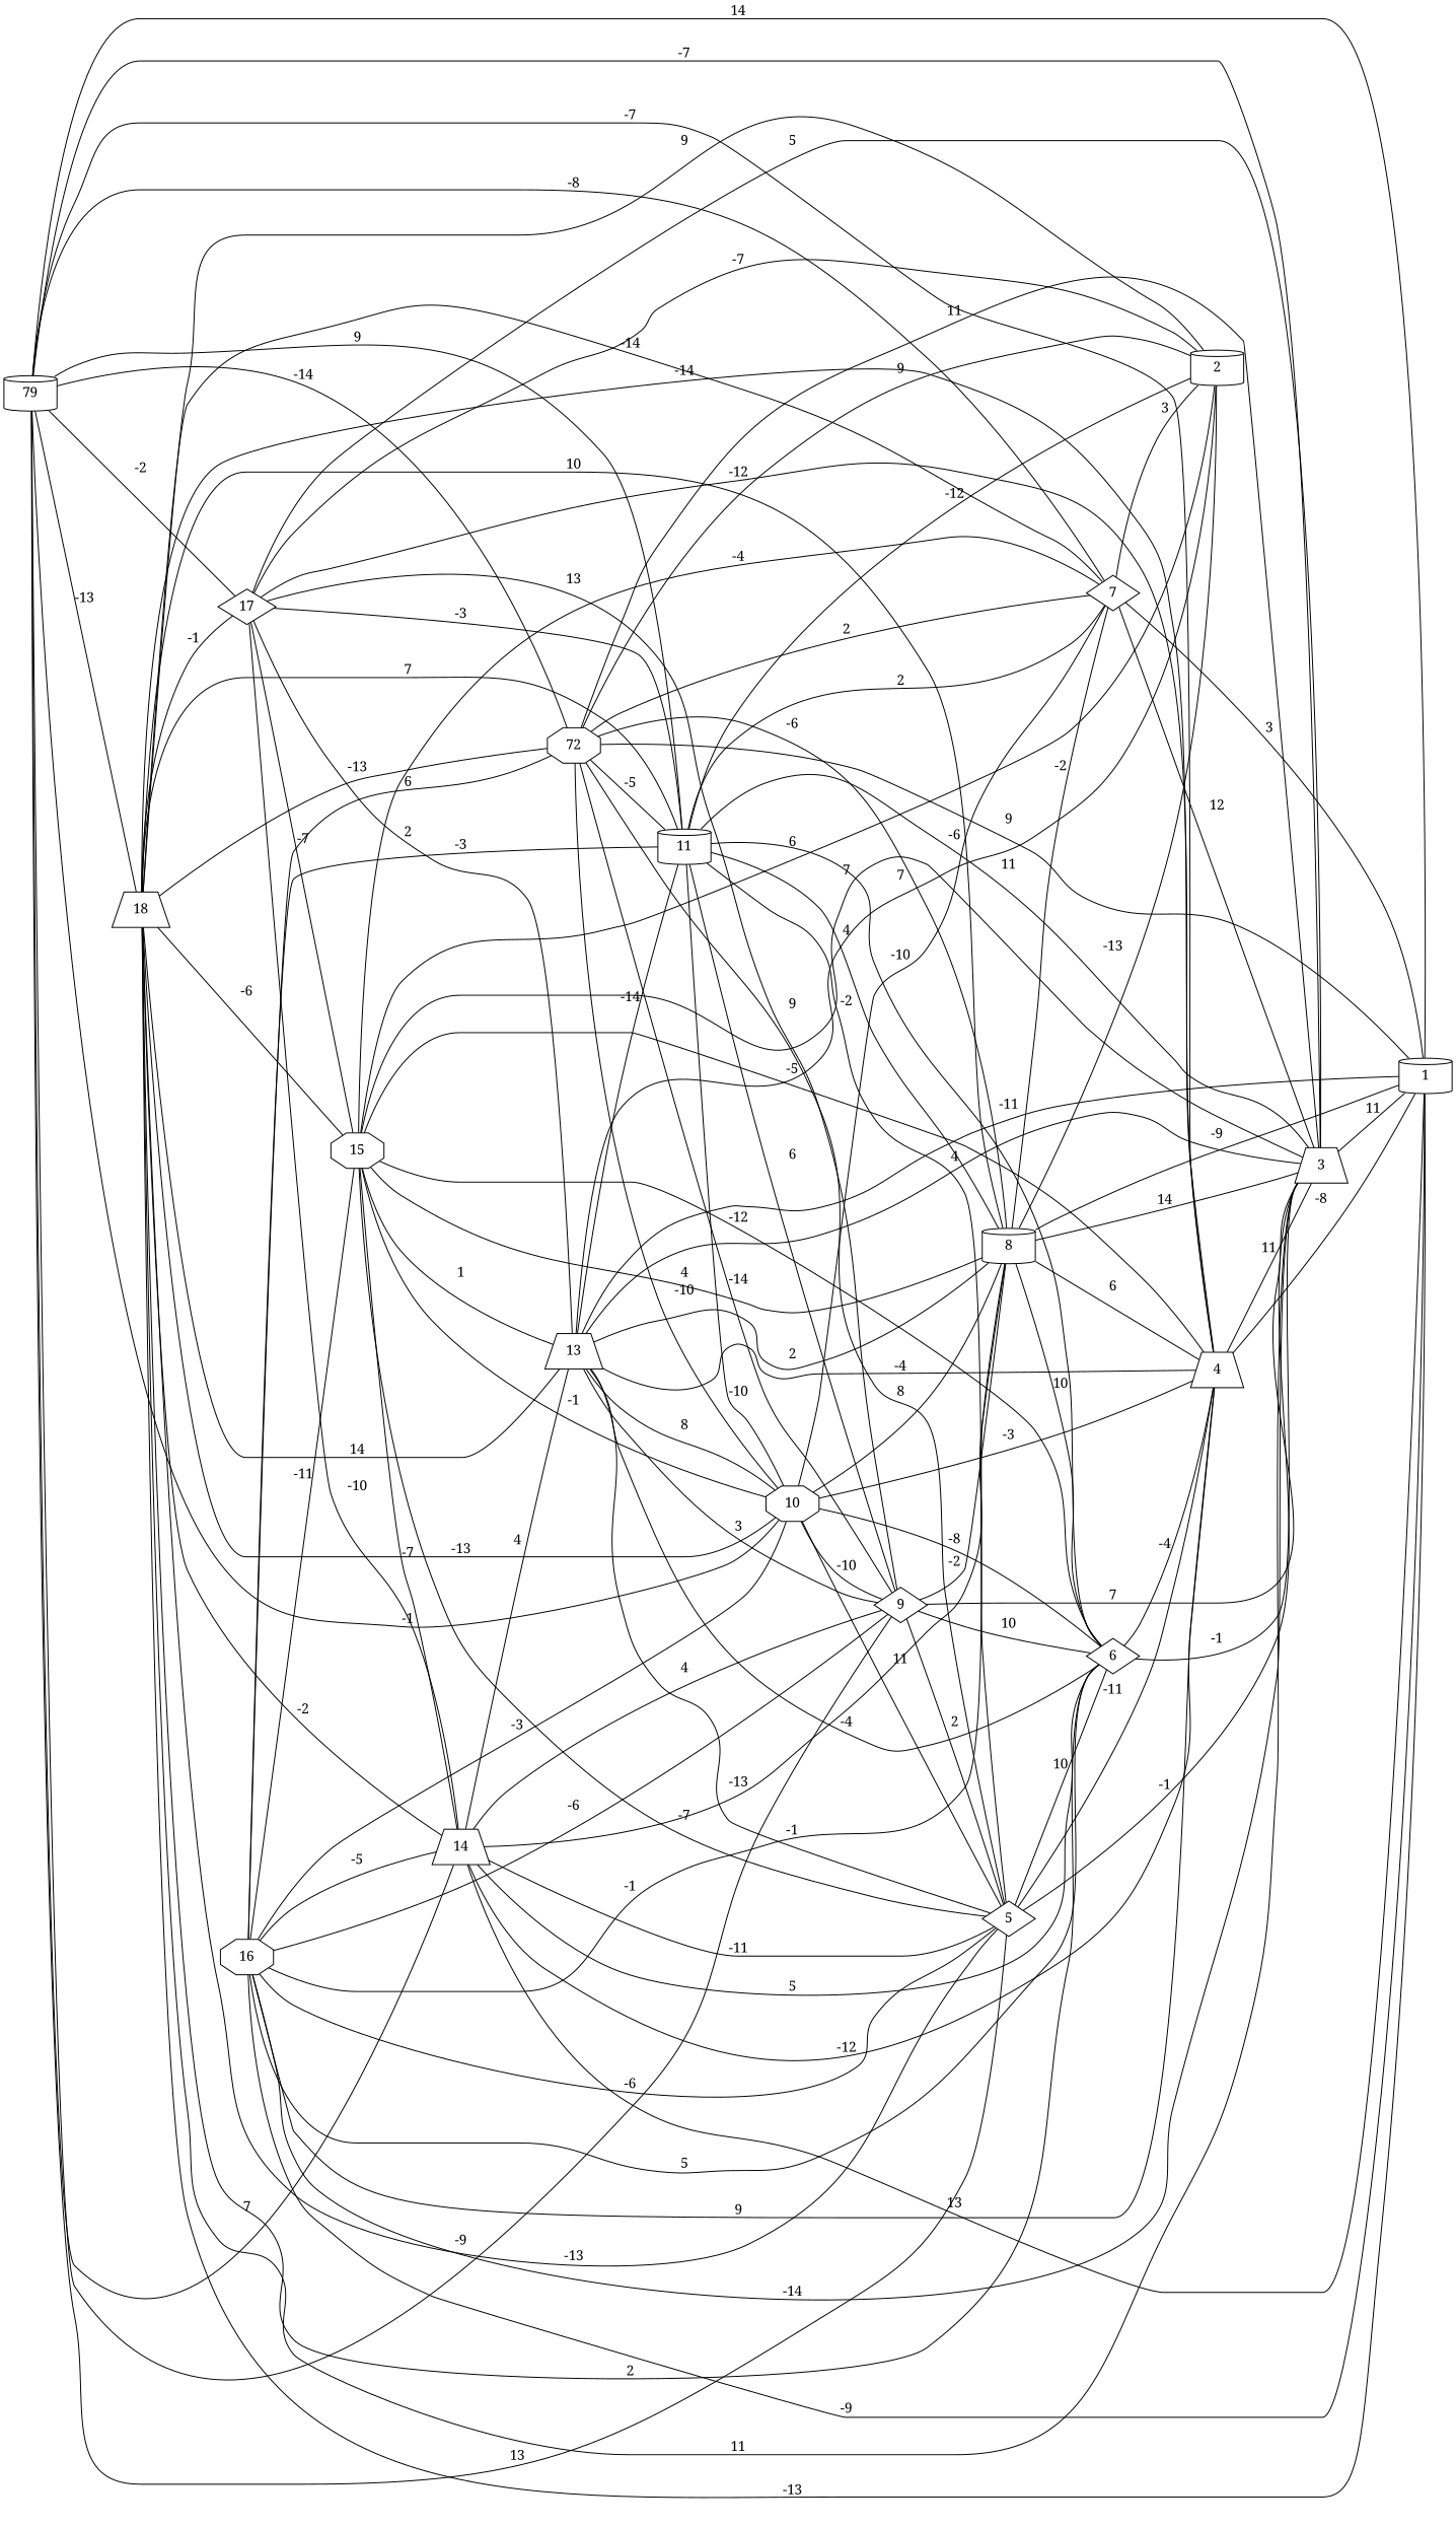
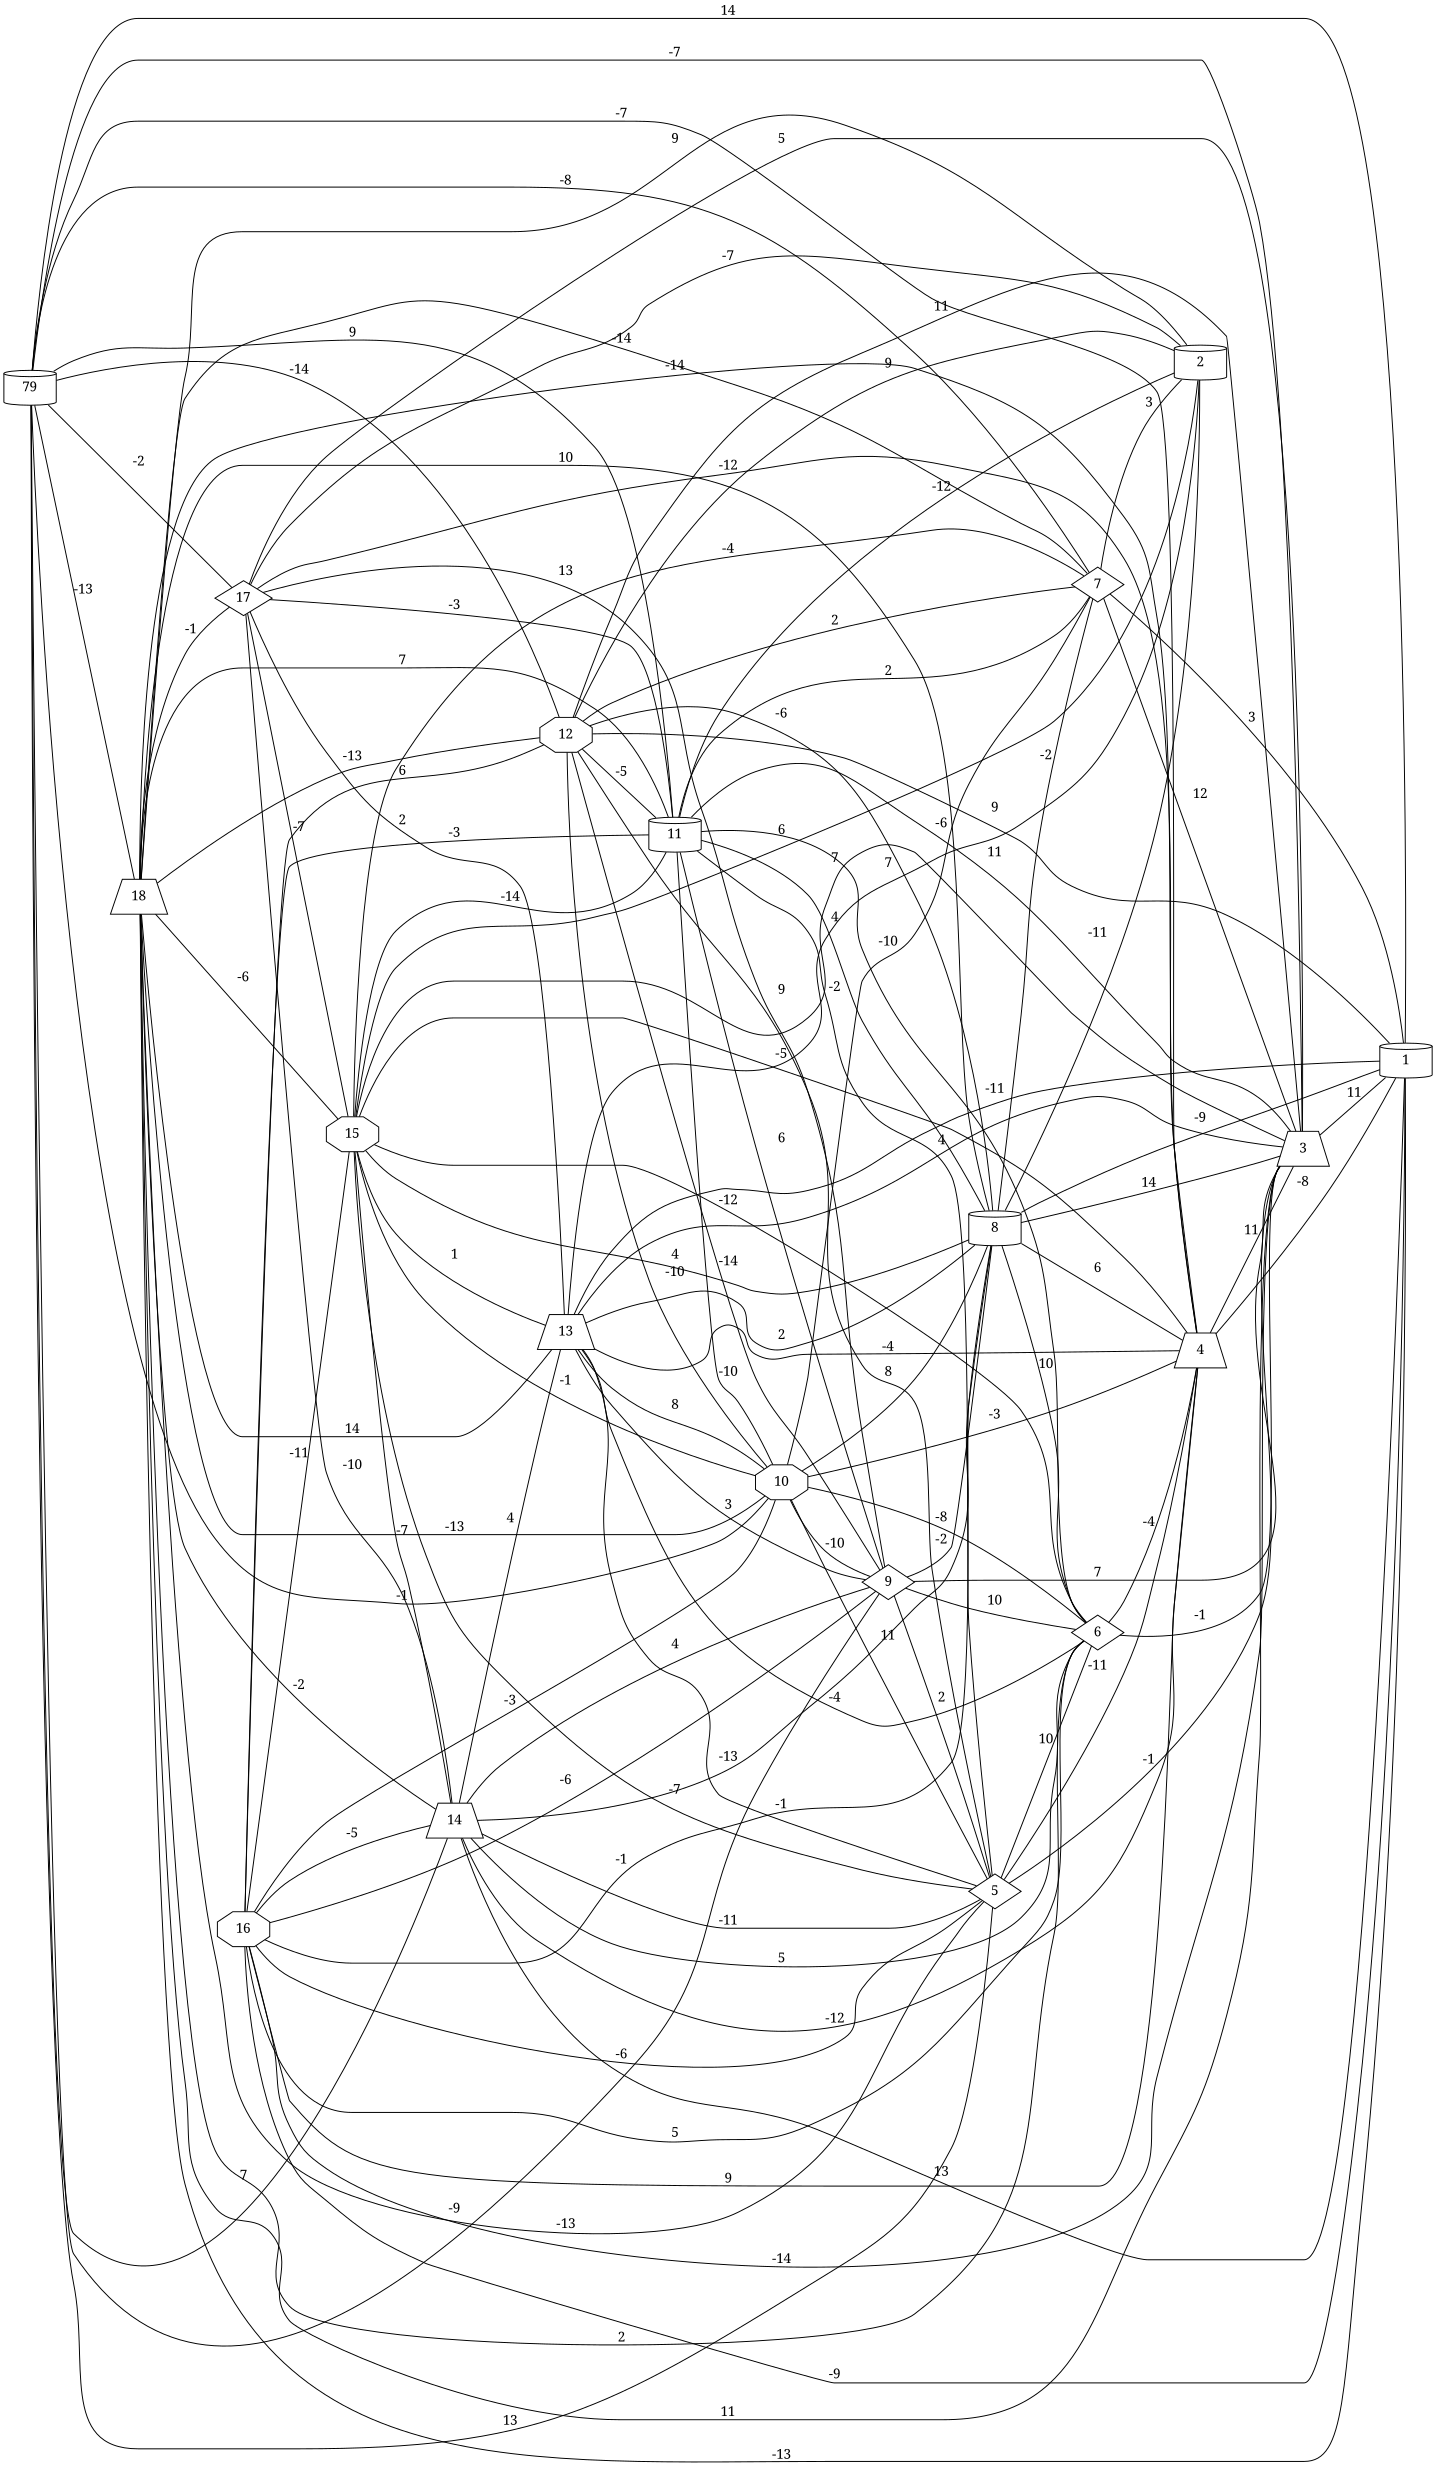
  graph {
    fontname="Noto Serif"
    rankdir=LR
    node [fontname="Noto Serif" shape=cylinder]
    edge [fontname="Noto Serif"]
    n1 [label=79]
    1
    3 [shape=trapezium]
    4 [shape=trapezium]
    5 [shape=diamond]
    7 [shape=diamond]
    9 [shape=diamond]
    10 [shape=octagon]
    11
-   12 [shape=octagon label=72]
+   12 [shape=octagon]
    14 [shape=trapezium]
    17 [shape=diamond]
    18 [shape=trapezium]
    6 [shape=diamond]
    2
    8
    13 [shape=trapezium]
    15 [shape=octagon]
    16 [shape=octagon]
    n1 -- 1 [label=14]
    n1 -- 3 [label=-7]
    n1 -- 4 [label=-7]
    n1 -- 5 [label=13]
    n1 -- 7 [label=-8]
    n1 -- 9 [label=-9]
    n1 -- 10 [label=-1]
    n1 -- 11 [label=9]
    n1 -- 12 [label=-14]
    n1 -- 14 [label=7]
    n1 -- 17 [label=-2]
    n1 -- 18 [label=-13]
    3 -- 1 [label=11]
    4 -- 1 [label=-8]
    4 -- 3 [label=11]
    5 -- 3 [label=-1]
    5 -- 4 [label=-11]
    5 -- 6 [label=10]
    7 -- 1 [label=3]
    7 -- 3 [label=12]
    7 -- 2 [label=3]
    9 -- 3 [label=7]
    9 -- 5 [label=2]
    9 -- 6 [label=10]
    9 -- 8 [label=-2]
    10 -- 4 [label=-3]
    10 -- 5 [label=11]
    10 -- 7 [label=-6]
    10 -- 9 [label=-10]
    10 -- 6 [label=-8]
    10 -- 8 [label=8]
    11 -- 3 [label=11]
    11 -- 5 [label=-2]
    11 -- 7 [label=2]
    11 -- 9 [label=6]
    11 -- 10 [label=-10]
    11 -- 6 [label=-10]
    11 -- 2 [label=-12]
    11 -- 8 [label=4]
    12 -- 1 [label=9]
    12 -- 3 [label=11]
    12 -- 5 [label=9]
    12 -- 7 [label=2]
    12 -- 9 [label=-14]
    12 -- 10 [label=-10]
    12 -- 11 [label=-5]
    12 -- 2 [label=9]
    12 -- 8 [label=-6]
    14 -- 1 [label=13]
    14 -- 4 [label=-12]
    14 -- 5 [label=-11]
    14 -- 9 [label=4]
    14 -- 6 [label=5]
    14 -- 8 [label=-13]
    14 -- 13 [label=4]
    17 -- 3 [label=5]
    17 -- 4 [label=-12]
    17 -- 9 [label=13]
    17 -- 11 [label=-3]
    17 -- 14 [label=-10]
    17 -- 2 [label=-7]
    17 -- 13 [label=2]
    17 -- 15 [label=-7]
    18 -- 1 [label=-13]
    18 -- 3 [label=11]
    18 -- 4 [label=-14]
    18 -- 5 [label=-13]
    18 -- 7 [label=-14]
    18 -- 10 [label=-13]
    18 -- 11 [label=7]
    18 -- 12 [label=-13]
    18 -- 14 [label=-2]
    18 -- 17 [label=-1]
    18 -- 6 [label=2]
    18 -- 2 [label=9]
    18 -- 8 [label=10]
    18 -- 13 [label=14]
    18 -- 15 [label=-6]
    6 -- 3 [label=-1]
    6 -- 4 [label=-4]
    8 -- 1 [label=-9]
    8 -- 3 [label=14]
    8 -- 4 [label=6]
    8 -- 7 [label=-2]
    8 -- 6 [label=10]
-   8 -- 2 [label=-13]
+   8 -- 2 [label=-11]
    13 -- 1 [label=-11]
    13 -- 3 [label=4]
    13 -- 4 [label=-4]
    13 -- 5 [label=-1]
    13 -- 9 [label=3]
    13 -- 10 [label=8]
-   13 -- 11 [label=-14]
+   15 -- 11 [label=-14]
    13 -- 6 [label=-4]
    13 -- 2 [label=7]
    13 -- 8 [label=2]
    15 -- 3 [label=7]
    15 -- 4 [label=-5]
    15 -- 5 [label=-7]
    15 -- 7 [label=-4]
    15 -- 10 [label=-1]
    15 -- 14 [label=-7]
    15 -- 6 [label=-12]
    15 -- 2 [label=6]
    15 -- 8 [label=4]
    15 -- 13 [label=1]
    16 -- 1 [label=-9]
    16 -- 3 [label=-14]
    16 -- 4 [label=9]
    16 -- 5 [label=-6]
    16 -- 9 [label=-6]
    16 -- 10 [label=-3]
    16 -- 11 [label=-3]
    16 -- 12 [label=6]
    16 -- 14 [label=-5]
    16 -- 6 [label=5]
    16 -- 8 [label=-1]
    16 -- 15 [label=-11]
  }
